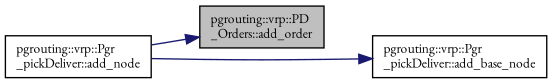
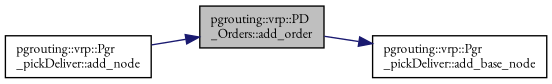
  digraph {
    fontname="EB Garamond"
    rankdir=LR
    node [color=black fillcolor=white fontname="EB Garamond" fontsize=10 shape=record style=filled]
    edge [color=midnightblue fontname="EB Garamond" fontsize=10 labelfontname=Helvetica labelfontsize=10 style=solid]
    n1 [fillcolor=grey75 fontcolor=black height=0.2 label="pgrouting::vrp::PD\l_Orders::add_order" width=0.4]
    n2 [height=0.2 label="pgrouting::vrp::Pgr\l_pickDeliver::add_base_node" width=0.4]
    n3 [height=0.2 label="pgrouting::vrp::Pgr\l_pickDeliver::add_node" width=0.4]
-   n3 -> n2
+   n1 -> n2
    n3 -> n1
  }
